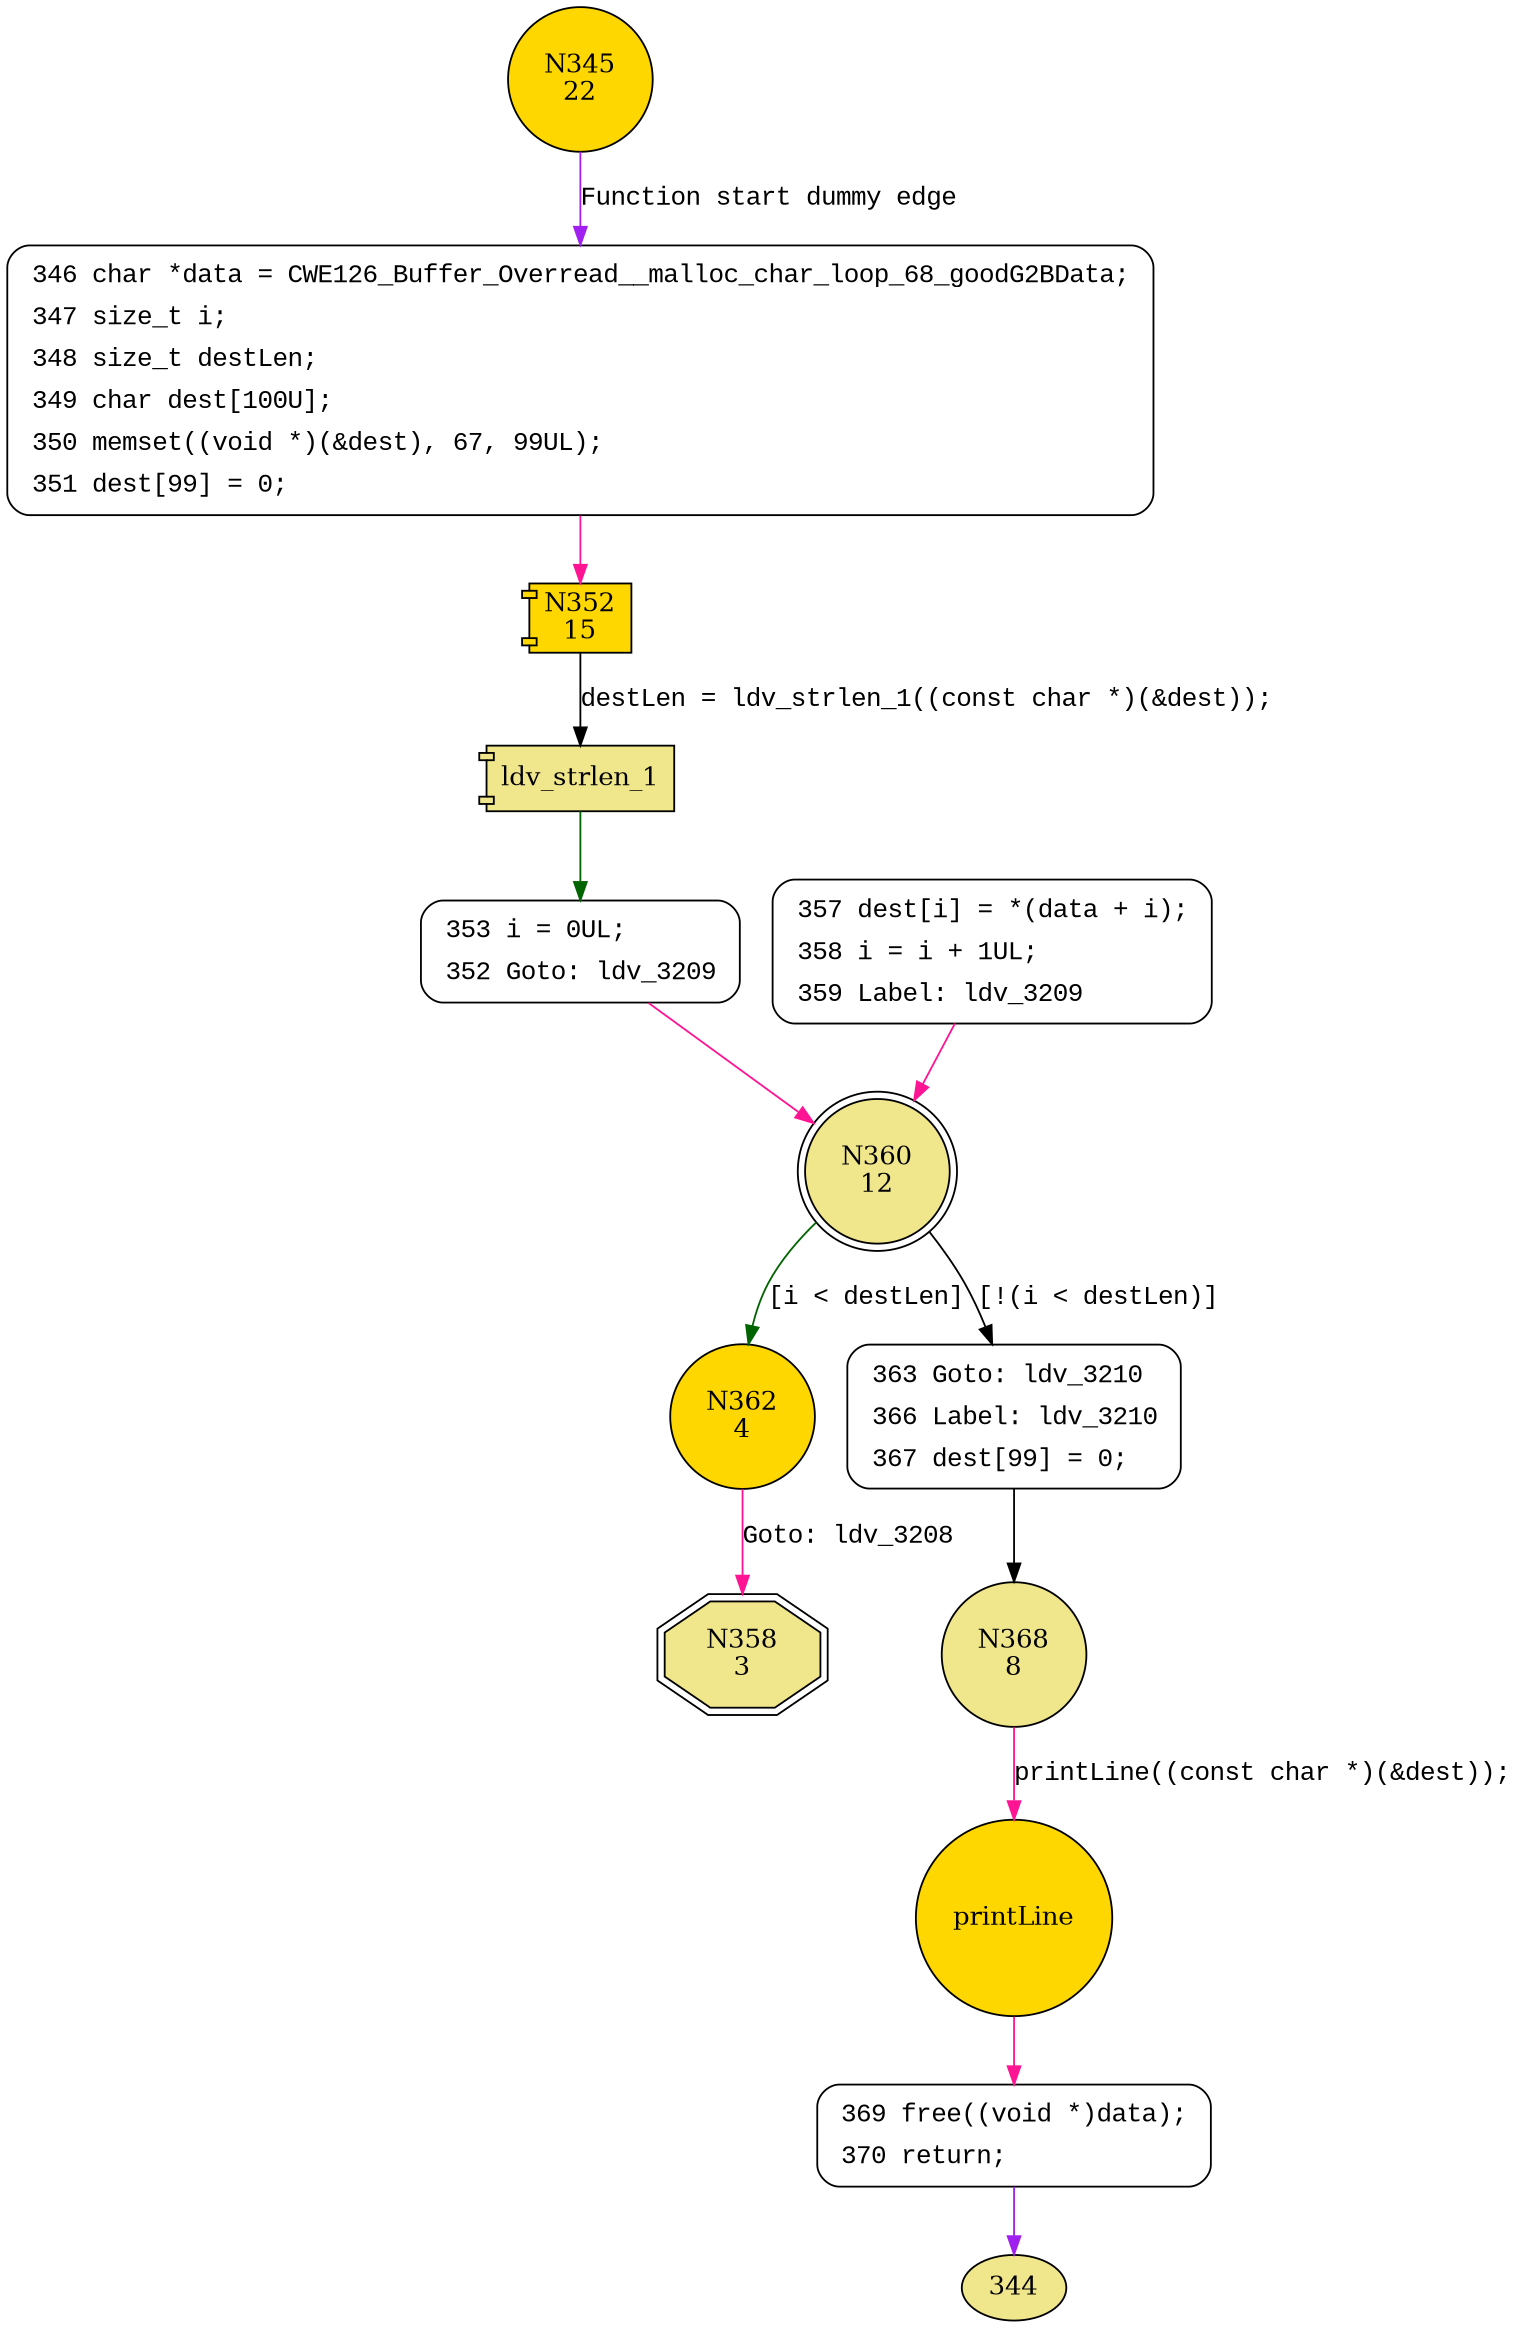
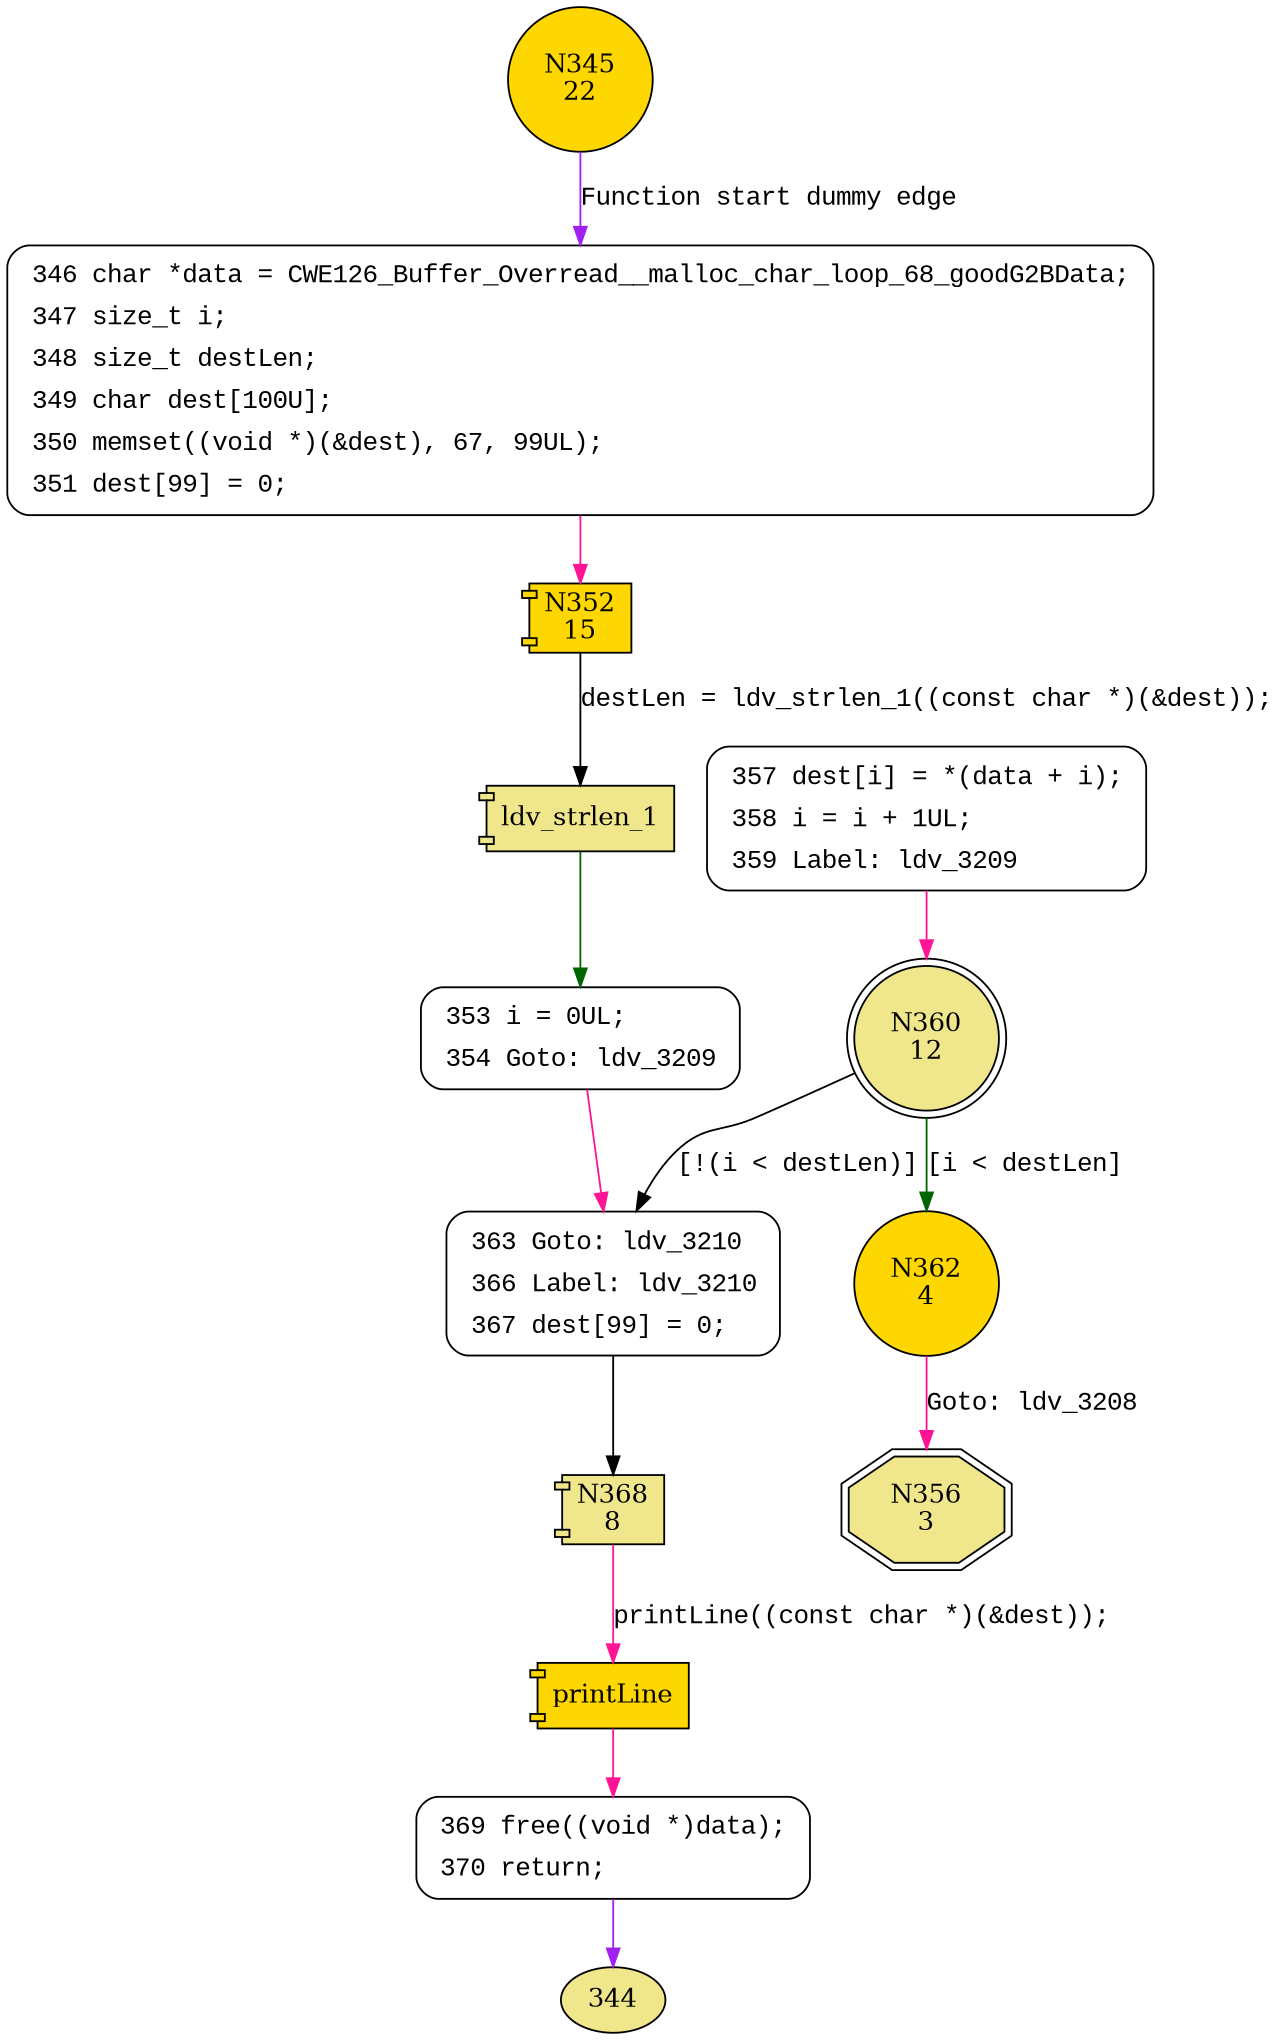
  digraph {
    node [fillcolor=white shape=Mrecord style=filled]
    edge [color=deeppink fontname="Courier New"]
    n1 [fillcolor=gold label="N345\n22" shape=circle]
    n2 [fontname="Courier New" label=<<table border="0" cellborder="0" cellpadding="3" bgcolor="white"><tr><td align="right">346</td><td align="left">char *data = CWE126_Buffer_Overread__malloc_char_loop_68_goodG2BData;</td></tr><tr><td align="right">347</td><td align="left">size_t i;</td></tr><tr><td align="right">348</td><td align="left">size_t destLen;</td></tr><tr><td align="right">349</td><td align="left">char dest[100U];</td></tr><tr><td align="right">350</td><td align="left">memset((void *)(&amp;dest), 67, 99UL);</td></tr><tr><td align="right">351</td><td align="left">dest[99] = 0;</td></tr></table>> penwidth=1 style="filled,bold"]
    n3 [fillcolor=gold label="N352\n15" shape=component]
    n4 [fillcolor=khaki label=ldv_strlen_1 shape=component]
-   n5 [fontname="Courier New" label=<<table border="0" cellborder="0" cellpadding="3" bgcolor="white"><tr><td align="right">353</td><td align="left">i = 0UL;</td></tr><tr><td align="right">352</td><td align="left">Goto: ldv_3209</td></tr></table>> penwidth=1 style="filled,bold"]
+   n5 [fontname="Courier New" label=<<table border="0" cellborder="0" cellpadding="3" bgcolor="white"><tr><td align="right">353</td><td align="left">i = 0UL;</td></tr><tr><td align="right">354</td><td align="left">Goto: ldv_3209</td></tr></table>> penwidth=1 style="filled,bold"]
    n6 [fillcolor=khaki label="N360\n12" shape=doublecircle]
    n7 [fillcolor=gold label="N362\n4" shape=circle]
    n8 [fontname="Courier New" label=<<table border="0" cellborder="0" cellpadding="3" bgcolor="white"><tr><td align="right">363</td><td align="left">Goto: ldv_3210</td></tr><tr><td align="right">366</td><td align="left">Label: ldv_3210</td></tr><tr><td align="right">367</td><td align="left">dest[99] = 0;</td></tr></table>> penwidth=1 style="filled,bold"]
-   n9 [fillcolor=khaki label="N358\n3" shape=doubleoctagon]
-   n10 [fillcolor=khaki label="N368\n8" shape=circle]
-   n11 [fillcolor=gold label=printLine shape=circle]
+   n9 [fillcolor=khaki label="N356\n3" shape=doubleoctagon]
+   n10 [fillcolor=khaki label="N368\n8" shape=component]
+   n11 [fillcolor=gold label=printLine shape=component]
    n12 [fontname="Courier New" label=<<table border="0" cellborder="0" cellpadding="3" bgcolor="white"><tr><td align="right">369</td><td align="left">free((void *)data);</td></tr><tr><td align="right">370</td><td align="left">return;</td></tr></table>> penwidth=1 style="filled,bold"]
    344 [fillcolor=khaki shape=""]
    n14 [fontname="Courier New" label=<<table border="0" cellborder="0" cellpadding="3" bgcolor="white"><tr><td align="right">357</td><td align="left">dest[i] = *(data + i);</td></tr><tr><td align="right">358</td><td align="left">i = i + 1UL;</td></tr><tr><td align="right">359</td><td align="left">Label: ldv_3209</td></tr></table>> penwidth=1 style="filled,bold"]
    n1 -> n2 [color=purple label="Function start dummy edge"]
    n2 -> n3 [fontname=""]
    n3 -> n4 [color=black label="destLen = ldv_strlen_1((const char *)(&dest));"]
    n4 -> n5 [color=darkgreen]
-   n5 -> n6 [fontname=""]
+   n5 -> n8 [fontname=""]
    n6 -> n7 [color=darkgreen label="[i < destLen]"]
    n6 -> n8 [color=black label="[!(i < destLen)]"]
    n7 -> n9 [label="Goto: ldv_3208"]
    n8 -> n10 [color=black fontname=""]
    n10 -> n11 [label="printLine((const char *)(&dest));"]
    n11 -> n12
    n12 -> 344 [color=purple fontname=""]
    n14 -> n6 [fontname=""]
  }
